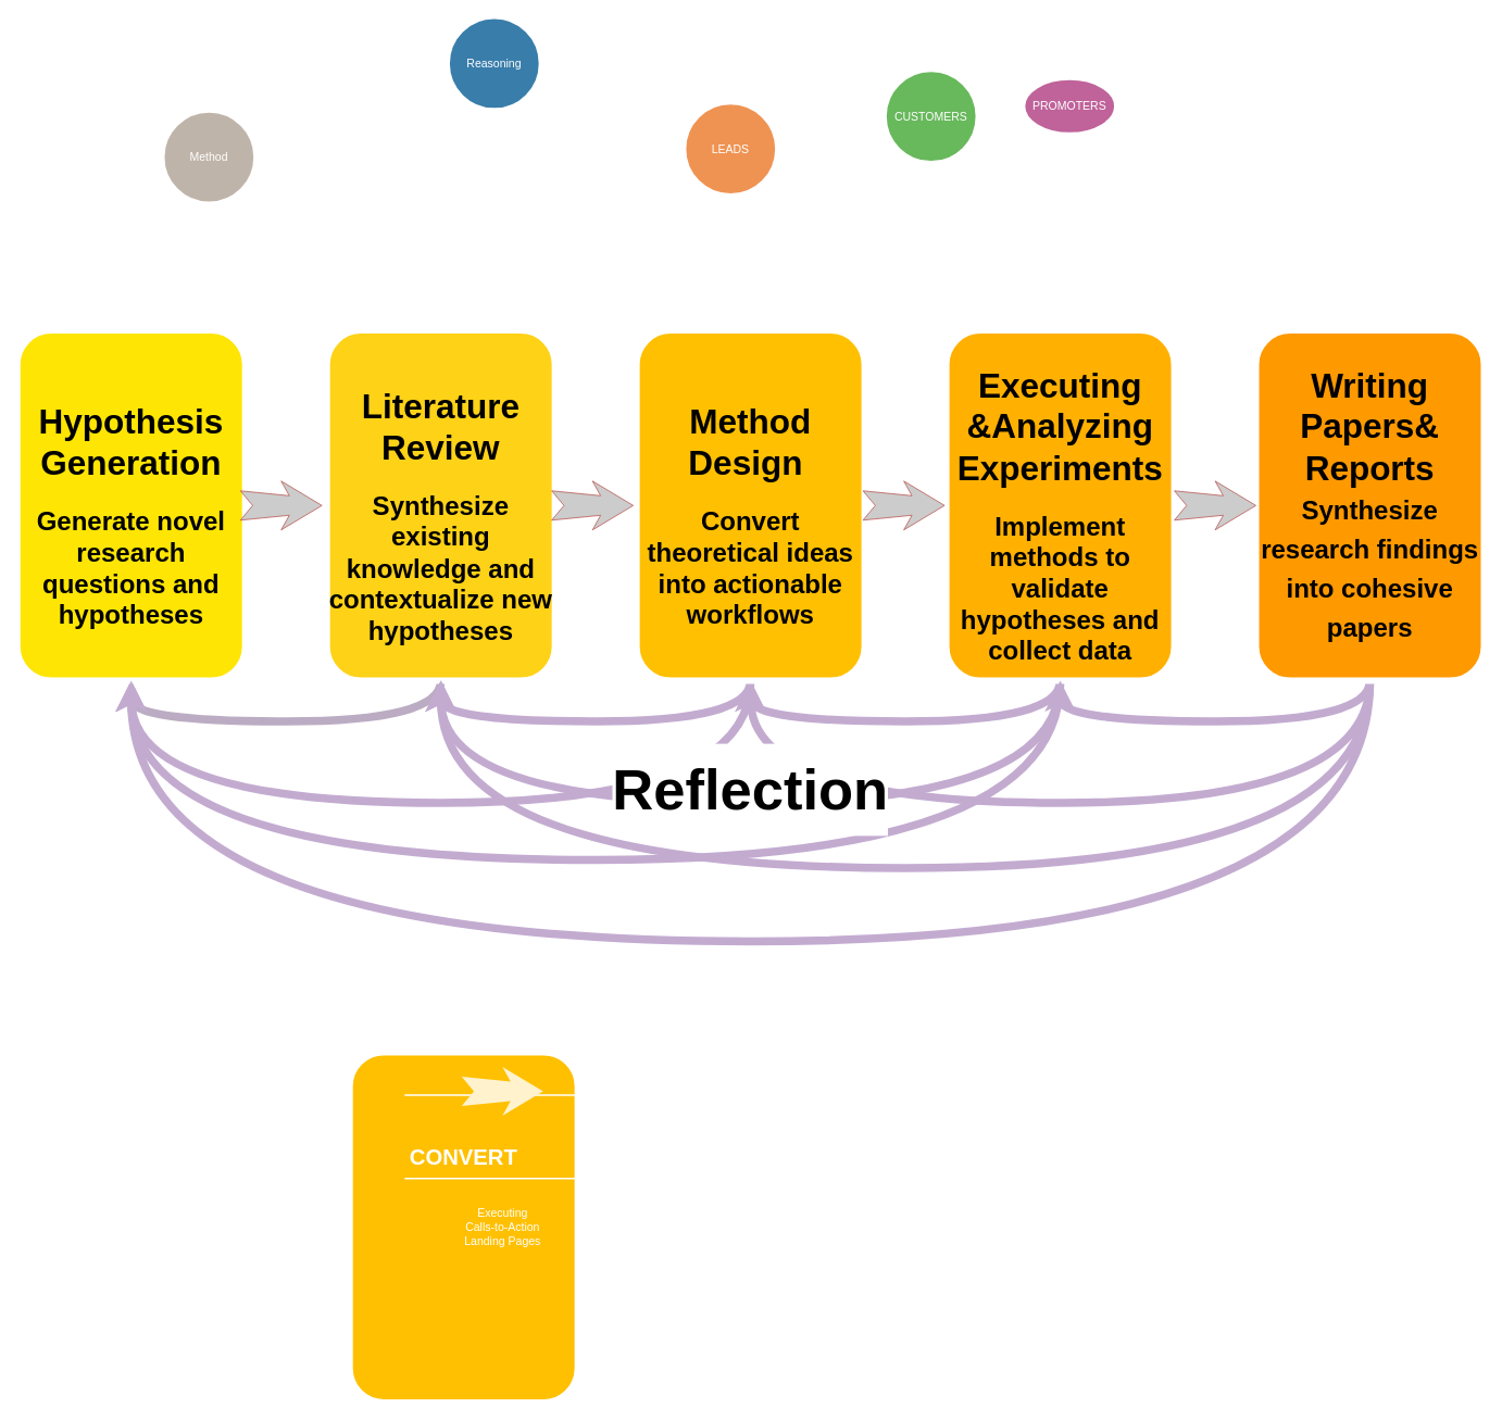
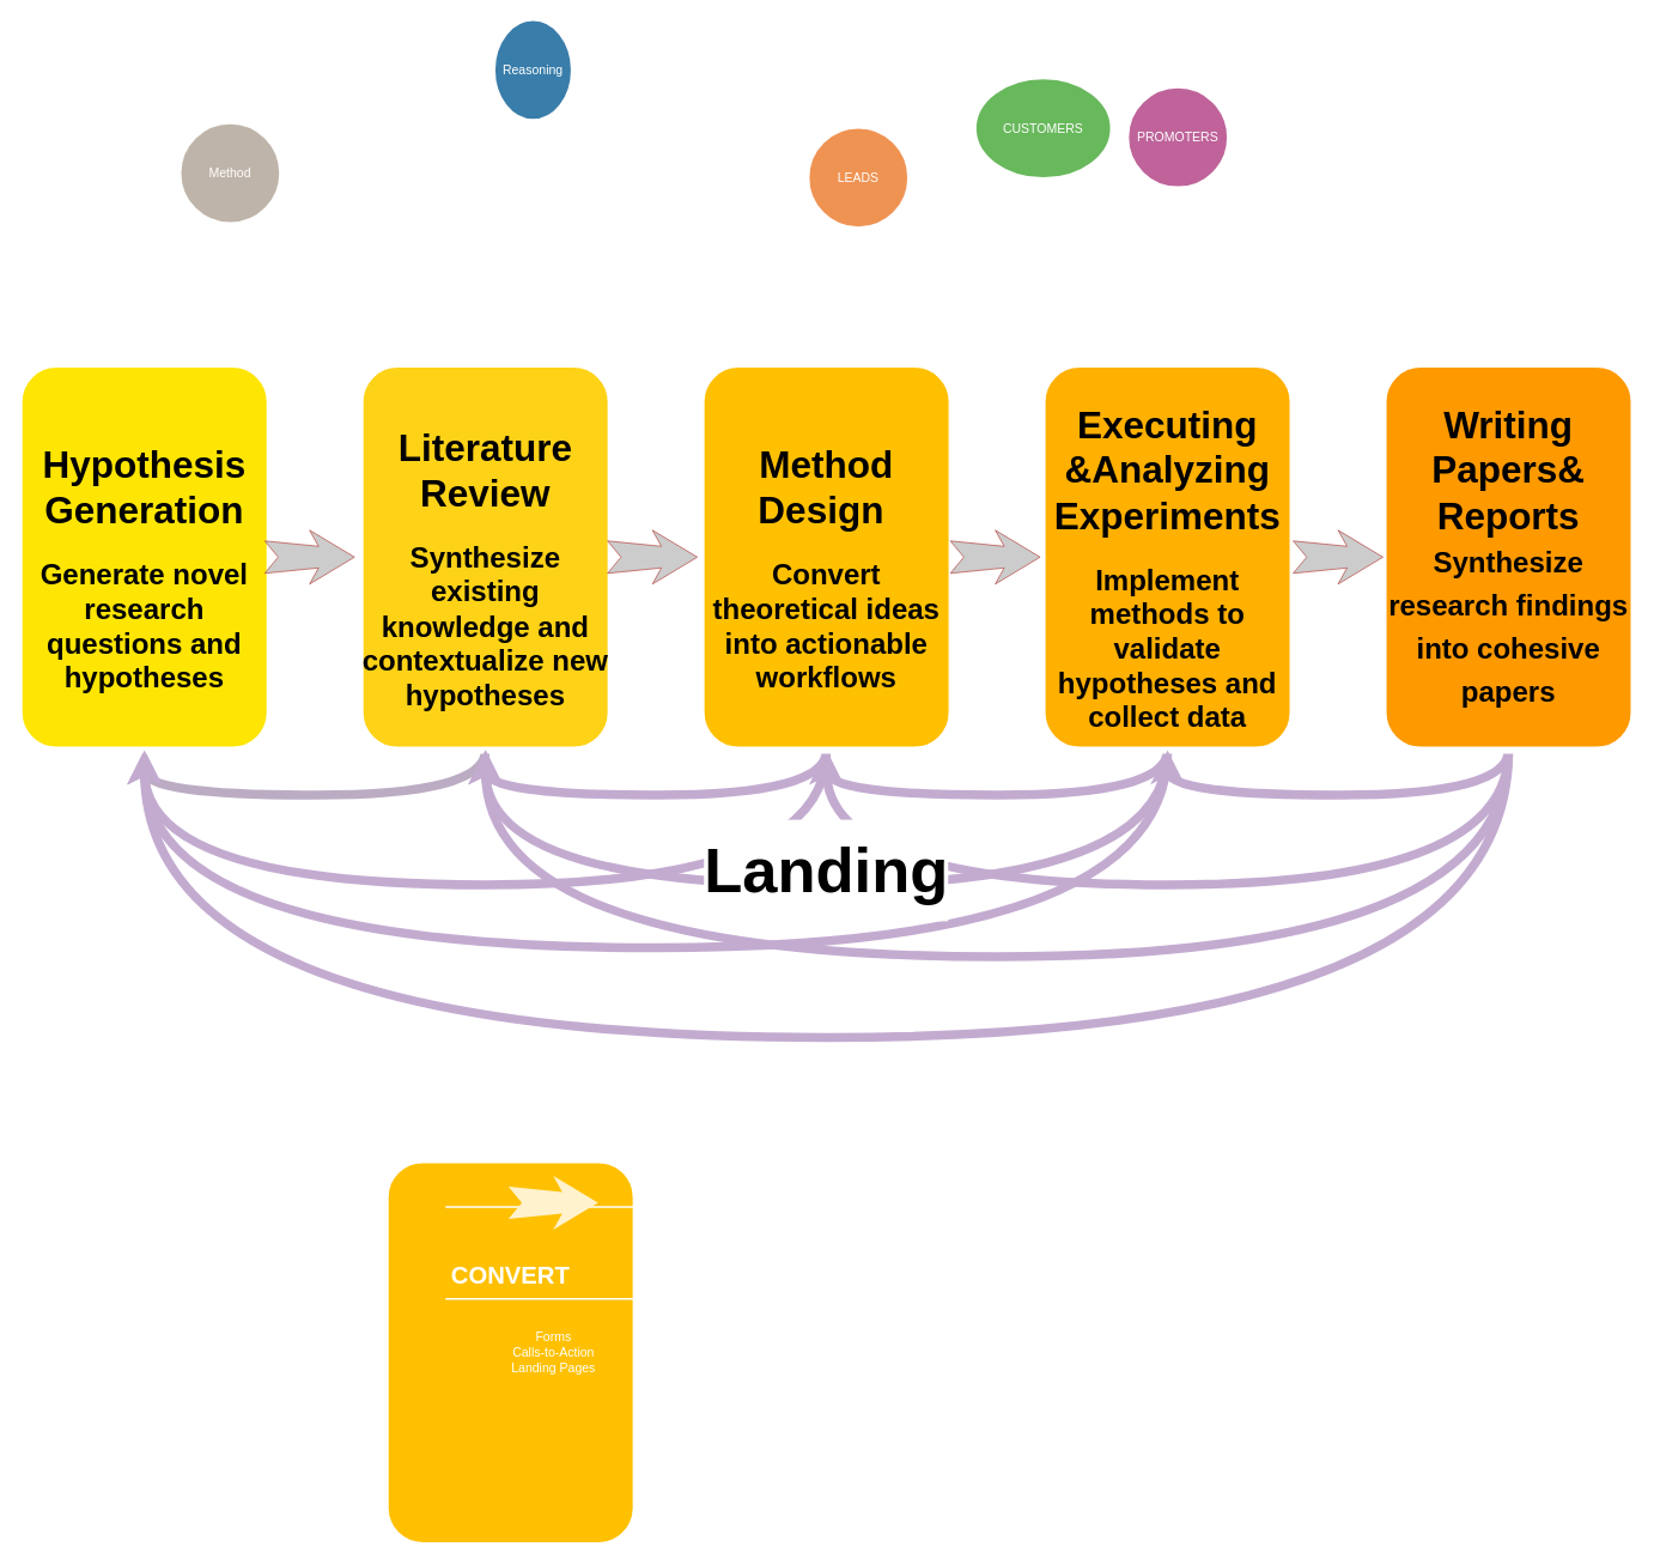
  <mxCell id="0" />
  <mxCell id="1" parent="0" />
  <mxCell id="2" style="edgeStyle=orthogonalEdgeStyle;shape=connector;curved=1;rounded=0;orthogonalLoop=1;jettySize=auto;html=1;exitX=0.5;exitY=1;exitDx=0;exitDy=0;entryX=0.5;entryY=1;entryDx=0;entryDy=0;strokeColor=light-dark(#bbacc3, #614c6c);strokeWidth=10;align=center;verticalAlign=middle;fontFamily=Helvetica;fontSize=11;fontColor=default;labelBackgroundColor=default;startSize=10;endArrow=classic;" edge="1" parent="1" source="3" target="24"><mxGeometry relative="1" as="geometry"><Array as="points"><mxPoint x="540" y="885" /><mxPoint x="160" y="885" /></Array></mxGeometry></mxCell>
  <mxCell id="3" value="&lt;h1&gt;&lt;font style=&quot;font-size: 42px;&quot;&gt;Literature Review&lt;/font&gt;&lt;/h1&gt;&lt;div&gt;&lt;font style=&quot;font-size: 32px;&quot;&gt;&lt;b&gt;Synthesize existing knowledge and contextualize new hypotheses&lt;/b&gt;&lt;/font&gt;&lt;/div&gt;" style="whiteSpace=wrap;html=1;rounded=1;shadow=0;strokeWidth=8;fontSize=20;align=center;fillColor=#FED217;strokeColor=#FFFFFF;" parent="1" vertex="1"><mxGeometry x="400" y="405" width="280" height="430" as="geometry" /></mxCell>
  <mxCell id="4" value="Method" style="ellipse;whiteSpace=wrap;html=1;rounded=0;shadow=0;strokeWidth=6;fontSize=14;align=center;fillColor=#BFB4A9;strokeColor=#FFFFFF;fontColor=#FFFFFF;" parent="1" vertex="1"><mxGeometry x="198" y="135" width="115" height="115" as="geometry" /></mxCell>
  <mxCell id="5" value="" style="whiteSpace=wrap;html=1;rounded=1;shadow=0;strokeWidth=8;fontSize=20;align=center;fillColor=#FFC001;strokeColor=#FFFFFF;" parent="1" vertex="1"><mxGeometry x="428" y="1291" width="280" height="430" as="geometry" /></mxCell>
  <mxCell id="6" value="CONVERT" style="text;html=1;strokeColor=none;fillColor=none;align=center;verticalAlign=middle;whiteSpace=wrap;rounded=0;shadow=0;fontSize=27;fontColor=#FFFFFF;fontStyle=1" parent="1" vertex="1"><mxGeometry x="428" y="1391" width="280" height="60" as="geometry" /></mxCell>
- <mxCell id="7" value="Executing&lt;div&gt;Calls-to-Action&lt;/div&gt;&lt;div&gt;Landing Pages&lt;/div&gt;" style="text;html=1;strokeColor=none;fillColor=none;align=center;verticalAlign=middle;whiteSpace=wrap;rounded=0;shadow=0;fontSize=14;fontColor=#FFFFFF;" parent="1" vertex="1"><mxGeometry x="475.5" y="1461" width="280" height="90" as="geometry" /></mxCell>
+ <mxCell id="7" value="Forms&lt;div&gt;Calls-to-Action&lt;/div&gt;&lt;div&gt;Landing Pages&lt;/div&gt;" style="text;html=1;strokeColor=none;fillColor=none;align=center;verticalAlign=middle;whiteSpace=wrap;rounded=0;shadow=0;fontSize=14;fontColor=#FFFFFF;" parent="1" vertex="1"><mxGeometry x="475.5" y="1461" width="280" height="90" as="geometry" /></mxCell>
  <mxCell id="8" value="" style="line;strokeWidth=2;html=1;rounded=0;shadow=0;fontSize=27;align=center;fillColor=none;strokeColor=#FFFFFF;" parent="1" vertex="1"><mxGeometry x="495.5" y="1095" width="240" height="497.5" as="geometry" /></mxCell>
  <mxCell id="9" value="" style="line;strokeWidth=2;html=1;rounded=0;shadow=0;fontSize=27;align=center;fillColor=none;strokeColor=#FFFFFF;" parent="1" vertex="1"><mxGeometry x="495.5" y="1441" width="240" height="10" as="geometry" /></mxCell>
- <mxCell id="10" value="Reasoning" style="ellipse;whiteSpace=wrap;html=1;rounded=0;shadow=0;strokeWidth=6;fontSize=14;align=center;fillColor=#397DAA;strokeColor=#FFFFFF;fontColor=#FFFFFF;" parent="1" vertex="1"><mxGeometry x="548" y="20" width="115" height="115" as="geometry" /></mxCell>
+ <mxCell id="10" value="Reasoning" style="ellipse;whiteSpace=wrap;html=1;rounded=0;shadow=0;strokeWidth=6;fontSize=14;align=center;fillColor=#397DAA;strokeColor=#FFFFFF;fontColor=#FFFFFF;" parent="1" vertex="1"><mxGeometry x="548" y="20" width="90" height="115" as="geometry" /></mxCell>
  <mxCell id="11" value="" style="html=1;shadow=0;dashed=0;align=center;verticalAlign=middle;shape=mxgraph.arrows2.stylisedArrow;dy=0.6;dx=40;notch=15;feather=0.4;rounded=0;strokeWidth=1;fontSize=27;strokeColor=none;fillColor=#fff2cc;" parent="1" vertex="1"><mxGeometry x="565.5" y="1309" width="100" height="60" as="geometry" /></mxCell>
  <mxCell id="12" style="edgeStyle=orthogonalEdgeStyle;shape=connector;curved=1;rounded=0;orthogonalLoop=1;jettySize=auto;html=1;exitX=0.5;exitY=1;exitDx=0;exitDy=0;entryX=0.5;entryY=1;entryDx=0;entryDy=0;strokeColor=#C3ABD0;strokeWidth=10;align=center;verticalAlign=middle;fontFamily=Helvetica;fontSize=11;fontColor=default;labelBackgroundColor=default;startSize=10;endArrow=classic;" edge="1" parent="1" source="15" target="27"><mxGeometry relative="1" as="geometry"><Array as="points"><mxPoint x="1300" y="885" /><mxPoint x="920" y="885" /></Array></mxGeometry></mxCell>
  <mxCell id="13" style="edgeStyle=orthogonalEdgeStyle;shape=connector;curved=1;rounded=0;orthogonalLoop=1;jettySize=auto;html=1;exitX=0.5;exitY=1;exitDx=0;exitDy=0;entryX=0.5;entryY=1;entryDx=0;entryDy=0;strokeColor=#C3ABD0;strokeWidth=10;align=center;verticalAlign=middle;fontFamily=Helvetica;fontSize=11;fontColor=default;labelBackgroundColor=default;startSize=10;endArrow=classic;" edge="1" parent="1" source="15" target="3"><mxGeometry relative="1" as="geometry"><Array as="points"><mxPoint x="1300" y="985" /><mxPoint x="540" y="985" /></Array></mxGeometry></mxCell>
  <mxCell id="14" style="edgeStyle=orthogonalEdgeStyle;shape=connector;curved=1;rounded=0;orthogonalLoop=1;jettySize=auto;html=1;exitX=0.5;exitY=1;exitDx=0;exitDy=0;entryX=0.5;entryY=1;entryDx=0;entryDy=0;strokeColor=#C3ABD0;strokeWidth=10;align=center;verticalAlign=middle;fontFamily=Helvetica;fontSize=11;fontColor=default;labelBackgroundColor=default;startSize=10;endArrow=classic;" edge="1" parent="1" source="15" target="24"><mxGeometry relative="1" as="geometry"><Array as="points"><mxPoint x="1300" y="1055" /><mxPoint x="160" y="1055" /></Array></mxGeometry></mxCell>
  <mxCell id="15" value="&lt;h1&gt;&lt;font style=&quot;font-size: 42px;&quot;&gt;Executing &amp;amp;Analyzing Experiments&lt;/font&gt;&lt;/h1&gt;&lt;div&gt;&lt;font style=&quot;font-size: 32px;&quot;&gt;&lt;b&gt;Implement methods to validate hypotheses and collect data&lt;/b&gt;&lt;/font&gt;&lt;/div&gt;" style="whiteSpace=wrap;html=1;rounded=1;shadow=0;strokeWidth=8;fontSize=20;align=center;fillColor=#FFB001;strokeColor=#FFFFFF;" parent="1" vertex="1"><mxGeometry x="1160" y="405" width="280" height="430" as="geometry" /></mxCell>
- <mxCell id="16" value="LEADS" style="ellipse;whiteSpace=wrap;html=1;rounded=0;shadow=0;strokeWidth=6;fontSize=14;align=center;fillColor=#EF9353;strokeColor=#FFFFFF;fontColor=#FFFFFF;" parent="1" vertex="1"><mxGeometry x="838" y="125" width="115" height="115" as="geometry" /></mxCell>
+ <mxCell id="16" value="LEADS" style="ellipse;whiteSpace=wrap;html=1;rounded=0;shadow=0;strokeWidth=6;fontSize=14;align=center;fillColor=#EF9353;strokeColor=#FFFFFF;fontColor=#FFFFFF;" parent="1" vertex="1"><mxGeometry x="898" y="140" width="115" height="115" as="geometry" /></mxCell>
  <mxCell id="17" style="edgeStyle=orthogonalEdgeStyle;curved=1;rounded=0;orthogonalLoop=1;jettySize=auto;html=1;exitX=0.5;exitY=1;exitDx=0;exitDy=0;entryX=0.5;entryY=1;entryDx=0;entryDy=0;strokeColor=#C3ABD0;startSize=10;strokeWidth=10;" edge="1" parent="1" source="21" target="15"><mxGeometry relative="1" as="geometry"><Array as="points"><mxPoint x="1680" y="885" /><mxPoint x="1300" y="885" /></Array></mxGeometry></mxCell>
  <mxCell id="18" style="edgeStyle=orthogonalEdgeStyle;shape=connector;curved=1;rounded=0;orthogonalLoop=1;jettySize=auto;html=1;exitX=0.5;exitY=1;exitDx=0;exitDy=0;entryX=0.5;entryY=1;entryDx=0;entryDy=0;strokeColor=#C3ABD0;strokeWidth=10;align=center;verticalAlign=middle;fontFamily=Helvetica;fontSize=11;fontColor=default;labelBackgroundColor=default;startSize=10;endArrow=classic;" edge="1" parent="1" source="21" target="27"><mxGeometry relative="1" as="geometry"><Array as="points"><mxPoint x="1680" y="985" /><mxPoint x="920" y="985" /></Array></mxGeometry></mxCell>
  <mxCell id="19" style="edgeStyle=orthogonalEdgeStyle;shape=connector;curved=1;rounded=0;orthogonalLoop=1;jettySize=auto;html=1;exitX=0.5;exitY=1;exitDx=0;exitDy=0;entryX=0.5;entryY=1;entryDx=0;entryDy=0;strokeColor=#C3ABD0;strokeWidth=10;align=center;verticalAlign=middle;fontFamily=Helvetica;fontSize=11;fontColor=default;labelBackgroundColor=default;startSize=10;endArrow=classic;" edge="1" parent="1" source="21" target="3"><mxGeometry relative="1" as="geometry"><Array as="points"><mxPoint x="1680" y="1065" /><mxPoint x="540" y="1065" /></Array></mxGeometry></mxCell>
  <mxCell id="20" style="edgeStyle=orthogonalEdgeStyle;shape=connector;curved=1;rounded=0;orthogonalLoop=1;jettySize=auto;html=1;exitX=0.5;exitY=1;exitDx=0;exitDy=0;entryX=0.5;entryY=1;entryDx=0;entryDy=0;strokeColor=#C3ABD0;strokeWidth=10;align=center;verticalAlign=middle;fontFamily=Helvetica;fontSize=11;fontColor=default;labelBackgroundColor=default;startSize=10;endArrow=classic;" edge="1" parent="1" source="21" target="24"><mxGeometry relative="1" as="geometry"><Array as="points"><mxPoint x="1680" y="1155" /><mxPoint x="160" y="1155" /></Array></mxGeometry></mxCell>
  <mxCell id="21" value="&lt;h1&gt;&lt;font style=&quot;font-size: 42px;&quot;&gt;Writing Papers&amp;amp; Reports&lt;/font&gt; &lt;font style=&quot;font-size: 32px;&quot;&gt;Synthesize research findings into cohesive papers&lt;/font&gt;&lt;/h1&gt;" style="whiteSpace=wrap;html=1;rounded=1;shadow=0;strokeWidth=8;fontSize=20;align=center;fillColor=#FE9900;strokeColor=#FFFFFF;" parent="1" vertex="1"><mxGeometry x="1540" y="405" width="280" height="430" as="geometry" /></mxCell>
- <mxCell id="22" value="CUSTOMERS" style="ellipse;whiteSpace=wrap;html=1;rounded=0;shadow=0;strokeWidth=6;fontSize=14;align=center;fillColor=#68B85C;strokeColor=#FFFFFF;fontColor=#FFFFFF;" parent="1" vertex="1"><mxGeometry x="1084" y="85" width="115" height="115" as="geometry" /></mxCell>
- <mxCell id="23" value="PROMOTERS" style="ellipse;whiteSpace=wrap;html=1;rounded=0;shadow=0;strokeWidth=6;fontSize=14;align=center;fillColor=#BF639A;strokeColor=#FFFFFF;fontColor=#FFFFFF;" parent="1" vertex="1"><mxGeometry x="1254" y="95" width="115" height="70" as="geometry" /></mxCell>
+ <mxCell id="22" value="CUSTOMERS" style="ellipse;whiteSpace=wrap;html=1;rounded=0;shadow=0;strokeWidth=6;fontSize=14;align=center;fillColor=#68B85C;strokeColor=#FFFFFF;fontColor=#FFFFFF;" parent="1" vertex="1"><mxGeometry x="1084" y="85" width="155" height="115" as="geometry" /></mxCell>
+ <mxCell id="23" value="PROMOTERS" style="ellipse;whiteSpace=wrap;html=1;rounded=0;shadow=0;strokeWidth=6;fontSize=14;align=center;fillColor=#BF639A;strokeColor=#FFFFFF;fontColor=#FFFFFF;" parent="1" vertex="1"><mxGeometry x="1254" y="95" width="115" height="115" as="geometry" /></mxCell>
  <mxCell id="24" value="&lt;h1 style=&quot;&quot;&gt;&lt;span style=&quot;background-color: transparent; color: light-dark(rgb(0, 0, 0), rgb(255, 255, 255));&quot;&gt;&lt;font style=&quot;font-size: 42px;&quot;&gt;Hypothesis Generation&lt;/font&gt;&lt;/span&gt;&lt;/h1&gt;&lt;div&gt;&lt;font style=&quot;font-size: 32px;&quot;&gt;&lt;b&gt;Generate novel research questions and hypotheses&lt;/b&gt;&lt;/font&gt;&lt;/div&gt;" style="whiteSpace=wrap;html=1;rounded=1;shadow=0;strokeWidth=8;fontSize=20;align=center;fillColor=#FEE504;strokeColor=#FFFFFF;" vertex="1" parent="1"><mxGeometry x="20" y="405" width="280" height="430" as="geometry" /></mxCell>
  <mxCell id="25" style="edgeStyle=orthogonalEdgeStyle;shape=connector;curved=1;rounded=0;orthogonalLoop=1;jettySize=auto;html=1;exitX=0.5;exitY=1;exitDx=0;exitDy=0;entryX=0.5;entryY=1;entryDx=0;entryDy=0;strokeColor=#C3ABD0;strokeWidth=10;align=center;verticalAlign=middle;fontFamily=Helvetica;fontSize=11;fontColor=default;labelBackgroundColor=default;startSize=10;endArrow=classic;" edge="1" parent="1" source="27" target="24"><mxGeometry relative="1" as="geometry"><Array as="points"><mxPoint x="920" y="985" /><mxPoint x="160" y="985" /></Array></mxGeometry></mxCell>
  <mxCell id="26" style="edgeStyle=orthogonalEdgeStyle;shape=connector;curved=1;rounded=0;orthogonalLoop=1;jettySize=auto;html=1;exitX=0.5;exitY=1;exitDx=0;exitDy=0;entryX=0.5;entryY=1;entryDx=0;entryDy=0;strokeColor=#C3ABD0;strokeWidth=10;align=center;verticalAlign=middle;fontFamily=Helvetica;fontSize=11;fontColor=default;labelBackgroundColor=default;startSize=10;endArrow=classic;" edge="1" parent="1" source="27" target="3"><mxGeometry relative="1" as="geometry"><Array as="points"><mxPoint x="920" y="885" /><mxPoint x="540" y="885" /></Array></mxGeometry></mxCell>
  <mxCell id="27" value="&lt;h1&gt;&lt;font style=&quot;font-size: 42px;&quot;&gt;Method Design&amp;nbsp;&lt;/font&gt;&lt;/h1&gt;&lt;div&gt;&lt;font style=&quot;font-size: 32px;&quot;&gt;&lt;b&gt;Convert theoretical ideas into actionable workflows&lt;/b&gt;&lt;/font&gt;&lt;/div&gt;" style="whiteSpace=wrap;html=1;rounded=1;shadow=0;strokeWidth=8;fontSize=20;align=center;fillColor=#FFC001;strokeColor=#FFFFFF;" vertex="1" parent="1"><mxGeometry x="780" y="405" width="280" height="430" as="geometry" /></mxCell>
  <mxCell id="28" value="" style="html=1;shadow=0;dashed=0;align=center;verticalAlign=middle;shape=mxgraph.arrows2.stylisedArrow;dy=0.6;dx=40;notch=15;feather=0.4;rounded=0;strokeWidth=1;fontSize=27;strokeColor=#b85450;fillColor=#CCCCCC;" vertex="1" parent="1"><mxGeometry x="294" y="590" width="100" height="60" as="geometry" /></mxCell>
  <mxCell id="29" value="" style="html=1;shadow=0;dashed=0;align=center;verticalAlign=middle;shape=mxgraph.arrows2.stylisedArrow;dy=0.6;dx=40;notch=15;feather=0.4;rounded=0;strokeWidth=1;fontSize=27;strokeColor=#b85450;fillColor=#CCCCCC;" vertex="1" parent="1"><mxGeometry x="676" y="590" width="100" height="60" as="geometry" /></mxCell>
  <mxCell id="30" value="" style="html=1;shadow=0;dashed=0;align=center;verticalAlign=middle;shape=mxgraph.arrows2.stylisedArrow;dy=0.6;dx=40;notch=15;feather=0.4;rounded=0;strokeWidth=1;fontSize=27;strokeColor=#b85450;fillColor=#CCCCCC;" vertex="1" parent="1"><mxGeometry x="1058" y="590" width="100" height="60" as="geometry" /></mxCell>
  <mxCell id="31" value="" style="html=1;shadow=0;dashed=0;align=center;verticalAlign=middle;shape=mxgraph.arrows2.stylisedArrow;dy=0.6;dx=40;notch=15;feather=0.4;rounded=0;strokeWidth=1;fontSize=27;strokeColor=#b85450;fillColor=#CCCCCC;" vertex="1" parent="1"><mxGeometry x="1440" y="590" width="100" height="60" as="geometry" /></mxCell>
- <mxCell id="32" value="&lt;h1&gt;&lt;font style=&quot;font-size: 70px;&quot;&gt;Reflection&lt;/font&gt;&lt;/h1&gt;" style="text;strokeColor=none;align=center;fillColor=none;html=1;verticalAlign=middle;whiteSpace=wrap;rounded=0;fontFamily=Helvetica;fontSize=11;fontColor=default;labelBackgroundColor=default;" vertex="1" parent="1"><mxGeometry x="580" y="734" width="680" height="470" as="geometry" /></mxCell>
+ <mxCell id="32" value="&lt;h1&gt;&lt;font style=&quot;font-size: 70px;&quot;&gt;Landing&lt;/font&gt;&lt;/h1&gt;" style="text;strokeColor=none;align=center;fillColor=none;html=1;verticalAlign=middle;whiteSpace=wrap;rounded=0;fontFamily=Helvetica;fontSize=11;fontColor=default;labelBackgroundColor=default;" vertex="1" parent="1"><mxGeometry x="580" y="734" width="680" height="470" as="geometry" /></mxCell>
